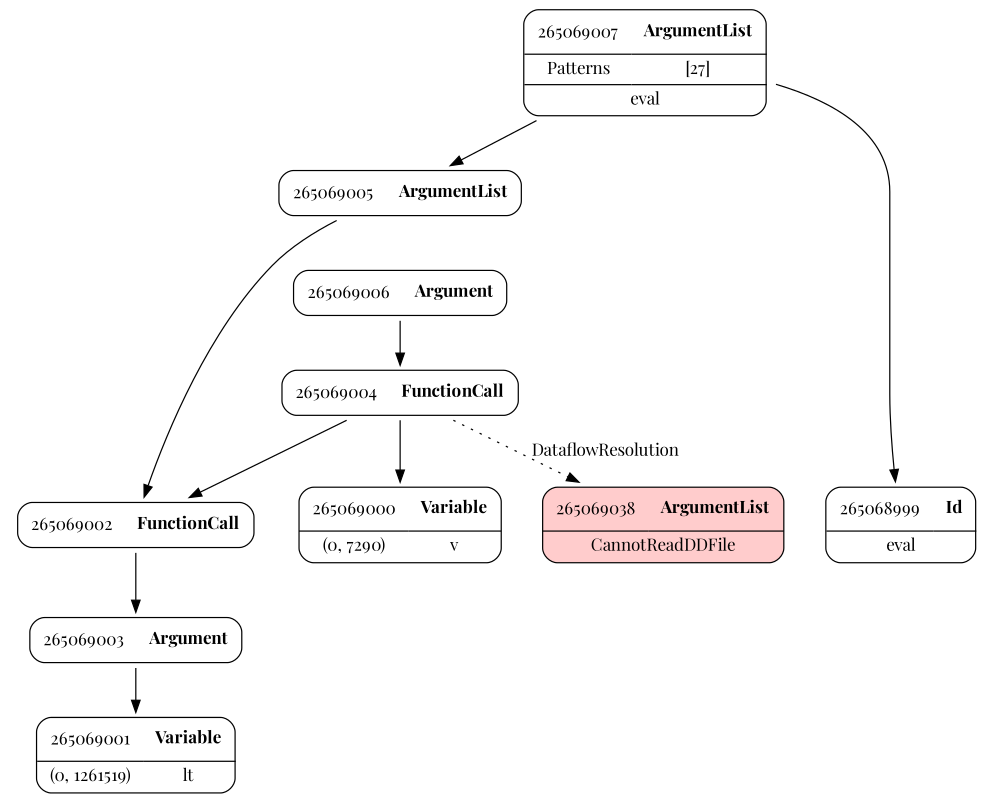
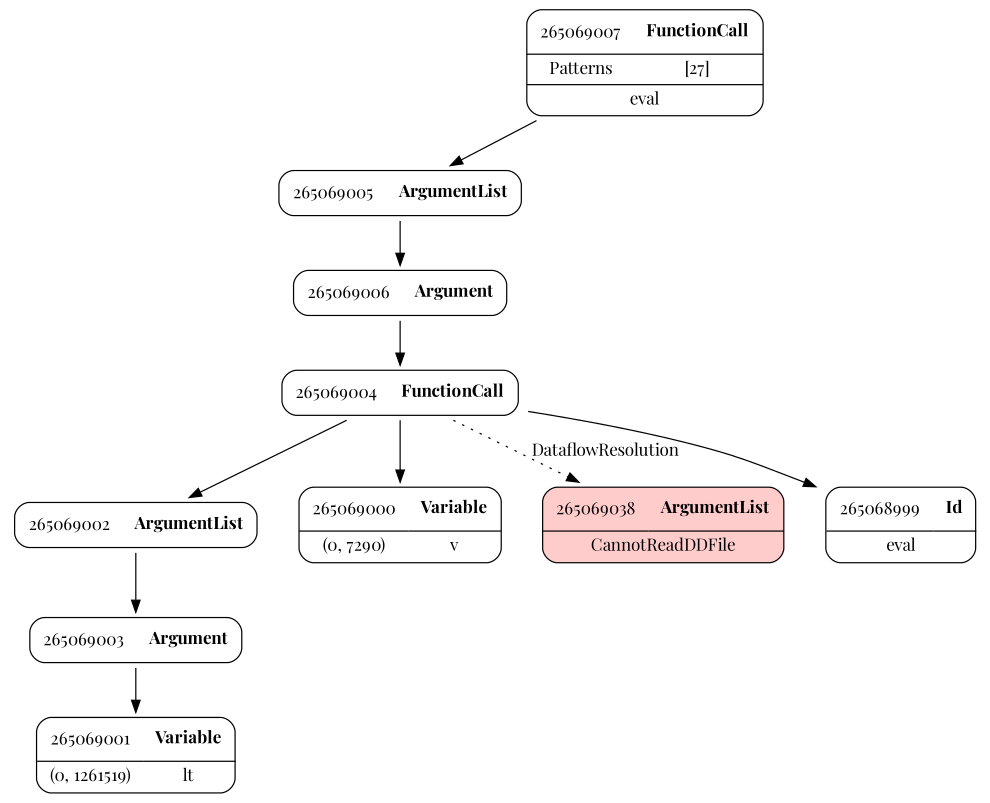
  digraph {
    fontname="Playfair Display"
    node [fontname="Playfair Display" shape=none]
    edge [fontname="Playfair Display" weight=2]
    n1 [label=<<TABLE border='1' cellspacing='0' cellpadding='10' style='rounded' ><TR><TD border='0'>265069004</TD><TD border='0'><B>FunctionCall</B></TD></TR></TABLE>>]
    n2 [label=<<TABLE border='1' cellspacing='0' cellpadding='10' style='rounded' ><TR><TD border='0'>265069000</TD><TD border='0'><B>Variable</B></TD></TR><HR/><TR><TD border='0' cellpadding='5'>(0, 7290)</TD><TD border='0' cellpadding='5'>v</TD></TR></TABLE>>]
-   n3 [label=<<TABLE border='1' cellspacing='0' cellpadding='10' style='rounded' ><TR><TD border='0'>265069002</TD><TD border='0'><B>FunctionCall</B></TD></TR></TABLE>>]
+   n3 [label=<<TABLE border='1' cellspacing='0' cellpadding='10' style='rounded' ><TR><TD border='0'>265069002</TD><TD border='0'><B>ArgumentList</B></TD></TR></TABLE>>]
    n4 [label=<<TABLE border='1' cellspacing='0' cellpadding='10' style='rounded' bgcolor='#FFCCCC' ><TR><TD border='0'>265069038</TD><TD border='0'><B>ArgumentList</B></TD></TR><HR/><TR><TD border='0' cellpadding='5' colspan='2'>CannotReadDDFile</TD></TR></TABLE>>]
    n5 [label=<<TABLE border='1' cellspacing='0' cellpadding='10' style='rounded' ><TR><TD border='0'>265069003</TD><TD border='0'><B>Argument</B></TD></TR></TABLE>>]
    n6 [label=<<TABLE border='1' cellspacing='0' cellpadding='10' style='rounded' ><TR><TD border='0'>265069001</TD><TD border='0'><B>Variable</B></TD></TR><HR/><TR><TD border='0' cellpadding='5'>(0, 1261519)</TD><TD border='0' cellpadding='5'>lt</TD></TR></TABLE>>]
    n7 [label=<<TABLE border='1' cellspacing='0' cellpadding='10' style='rounded' ><TR><TD border='0'>265069005</TD><TD border='0'><B>ArgumentList</B></TD></TR></TABLE>>]
    n8 [label=<<TABLE border='1' cellspacing='0' cellpadding='10' style='rounded' ><TR><TD border='0'>265069006</TD><TD border='0'><B>Argument</B></TD></TR></TABLE>>]
-   n9 [label=<<TABLE border='1' cellspacing='0' cellpadding='10' style='rounded' ><TR><TD border='0'>265069007</TD><TD border='0'><B>ArgumentList</B></TD></TR><HR/><TR><TD border='0' cellpadding='5'>Patterns</TD><TD border='0' cellpadding='5'>[27]</TD></TR><HR/><TR><TD border='0' cellpadding='5' colspan='2'>eval</TD></TR></TABLE>>]
+   n9 [label=<<TABLE border='1' cellspacing='0' cellpadding='10' style='rounded' ><TR><TD border='0'>265069007</TD><TD border='0'><B>FunctionCall</B></TD></TR><HR/><TR><TD border='0' cellpadding='5'>Patterns</TD><TD border='0' cellpadding='5'>[27]</TD></TR><HR/><TR><TD border='0' cellpadding='5' colspan='2'>eval</TD></TR></TABLE>>]
    n10 [label=<<TABLE border='1' cellspacing='0' cellpadding='10' style='rounded' ><TR><TD border='0'>265068999</TD><TD border='0'><B>Id</B></TD></TR><HR/><TR><TD border='0' cellpadding='5' colspan='2'>eval</TD></TR></TABLE>>]
    n1 -> n2
    n1 -> n3
    n1 -> n4 [label=DataflowResolution style=dotted weight=""]
    n3 -> n5
    n5 -> n6
-   n7 -> n3
+   n7 -> n8
    n8 -> n1
    n9 -> n7
-   n9 -> n10
+   n1 -> n10
  }
